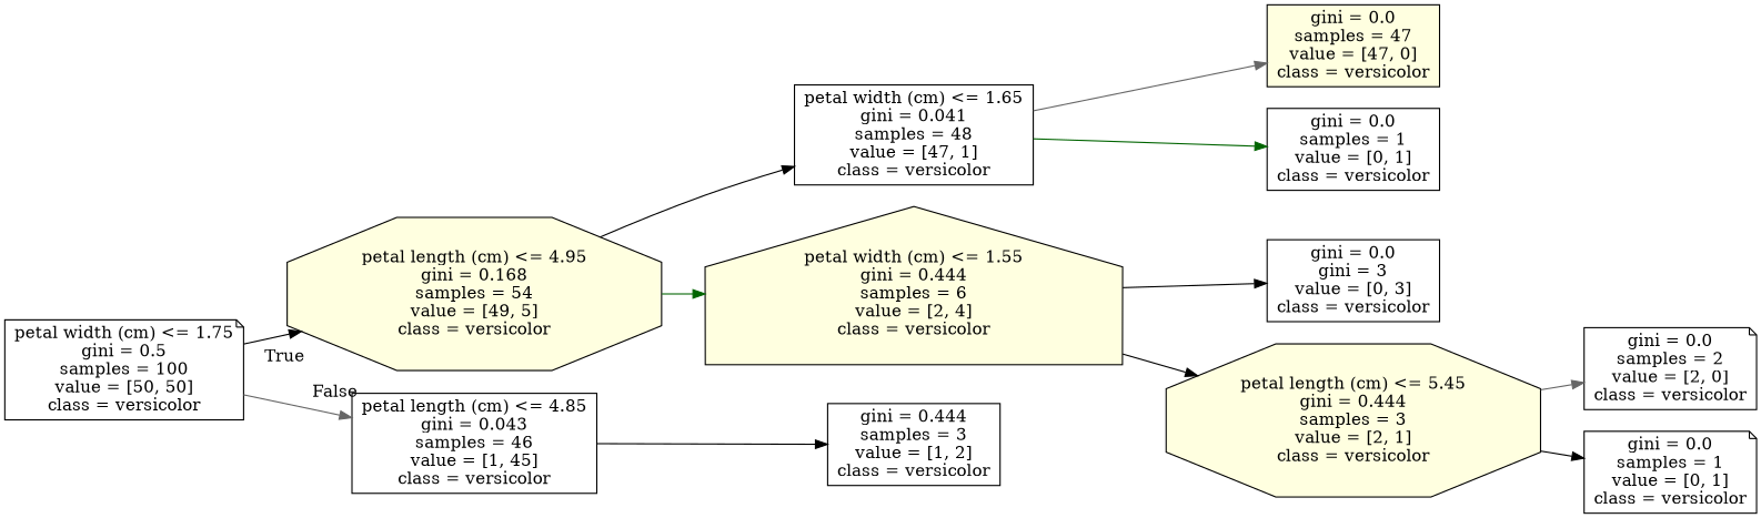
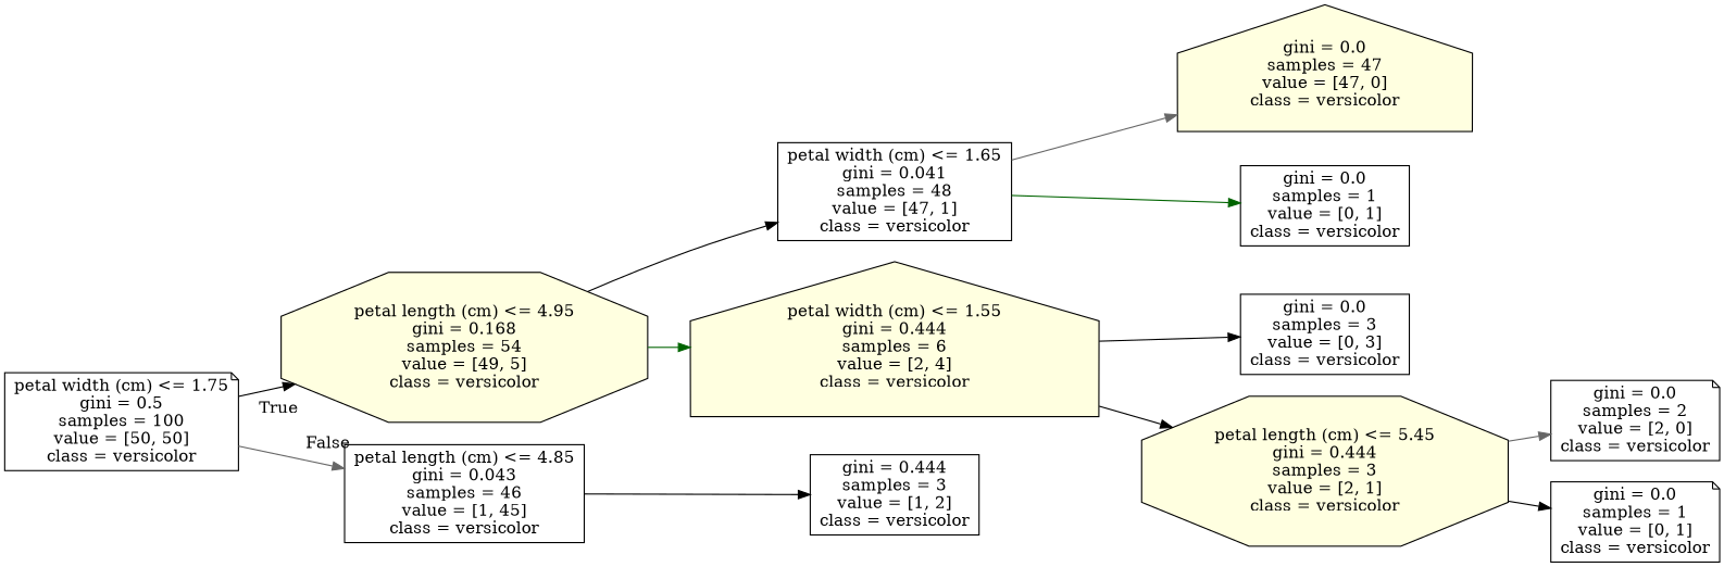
  digraph {
    rankdir=LR
    node [color=black fillcolor=white shape=box style=filled]
    edge [color=black]
    n1 [label="petal width (cm) <= 1.75\ngini = 0.5\nsamples = 100\nvalue = [50, 50]\nclass = versicolor" shape=note]
    n2 [fillcolor=lightyellow label="petal length (cm) <= 4.95\ngini = 0.168\nsamples = 54\nvalue = [49, 5]\nclass = versicolor" shape=octagon]
    n3 [label="petal length (cm) <= 4.85\ngini = 0.043\nsamples = 46\nvalue = [1, 45]\nclass = versicolor"]
    n4 [label="petal width (cm) <= 1.65\ngini = 0.041\nsamples = 48\nvalue = [47, 1]\nclass = versicolor"]
    n5 [fillcolor=lightyellow label="petal width (cm) <= 1.55\ngini = 0.444\nsamples = 6\nvalue = [2, 4]\nclass = versicolor" shape=house]
    n6 [label="gini = 0.444\nsamples = 3\nvalue = [1, 2]\nclass = versicolor"]
-   n7 [fillcolor=lightyellow label="gini = 0.0\nsamples = 47\nvalue = [47, 0]\nclass = versicolor"]
+   n7 [fillcolor=lightyellow label="gini = 0.0\nsamples = 47\nvalue = [47, 0]\nclass = versicolor" shape=house]
    n8 [label="gini = 0.0\nsamples = 1\nvalue = [0, 1]\nclass = versicolor"]
-   n9 [label="gini = 0.0\ngini = 3\nvalue = [0, 3]\nclass = versicolor"]
+   n9 [label="gini = 0.0\nsamples = 3\nvalue = [0, 3]\nclass = versicolor"]
    n10 [fillcolor=lightyellow label="petal length (cm) <= 5.45\ngini = 0.444\nsamples = 3\nvalue = [2, 1]\nclass = versicolor" shape=octagon]
    n11 [label="gini = 0.0\nsamples = 2\nvalue = [2, 0]\nclass = versicolor" shape=note]
    n12 [label="gini = 0.0\nsamples = 1\nvalue = [0, 1]\nclass = versicolor" shape=note]
    n1 -> n2 [headlabel=True labelangle=45 labeldistance=2.5]
    n1 -> n3 [color=gray40 headlabel=False labelangle=-45 labeldistance=2.5]
    n2 -> n4
    n2 -> n5 [color=darkgreen]
    n3 -> n6
    n4 -> n7 [color=gray40]
    n4 -> n8 [color=darkgreen]
    n5 -> n9
    n5 -> n10
    n10 -> n11 [color=gray40]
    n10 -> n12
  }
